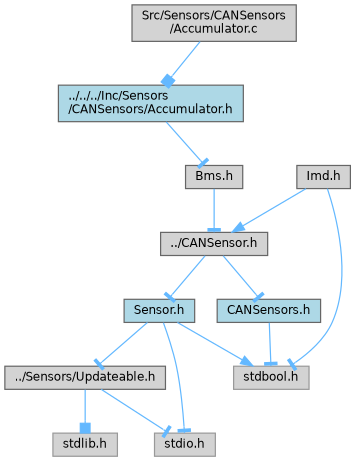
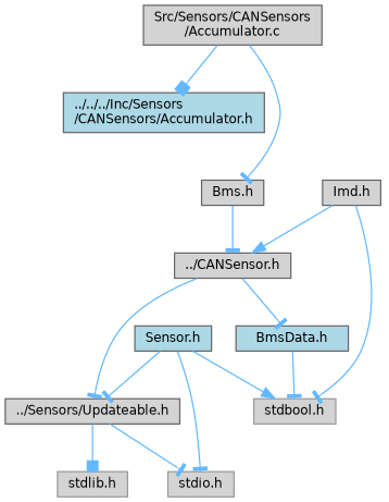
  digraph {
    node [color=grey40 fillcolor=lightgrey fontname=Helvetica fontsize=10 shape=box style=filled]
    edge [arrowhead=tee color=steelblue1 fontname=Helvetica fontsize=10 labelfontname=Helvetica labelfontsize=10 style=solid]
    n1 [color=gray40 fontcolor=black height=0.2 label="Src/Sensors/CANSensors\l/Accumulator.c" width=0.4]
    n2 [fillcolor=lightblue height=0.2 label="../../../Inc/Sensors\l/CANSensors/Accumulator.h" width=0.4]
    n3 [height=0.2 label="Bms.h" width=0.4]
    n4 [height=0.2 label="../CANSensor.h" width=0.4]
    n5 [height=0.2 label="Imd.h" width=0.4]
    n6 [color=grey60 height=0.2 label="stdbool.h" width=0.4]
-   n7 [fillcolor=lightblue height=0.2 label="CANSensors.h" width=0.4]
+   n7 [fillcolor=lightblue height=0.2 label="BmsData.h" width=0.4]
    n8 [fillcolor=lightblue height=0.2 label="Sensor.h" width=0.4]
    n9 [color=grey60 height=0.2 label="stdio.h" width=0.4]
    n10 [height=0.2 label="../Sensors/Updateable.h" width=0.4]
    n11 [color=grey60 height=0.2 label="stdlib.h" width=0.4]
    n1 -> n2 [arrowhead=box]
-   n2 -> n3
+   n1 -> n3
    n3 -> n4
    n4 -> n7
-   n4 -> n8
+   n4 -> n10
    n5 -> n4 [arrowhead=normal]
    n5 -> n6
    n7 -> n6
    n8 -> n6 [arrowhead=normal]
    n8 -> n9
    n8 -> n10
    n10 -> n9
    n10 -> n11 [arrowhead=box]
  }
